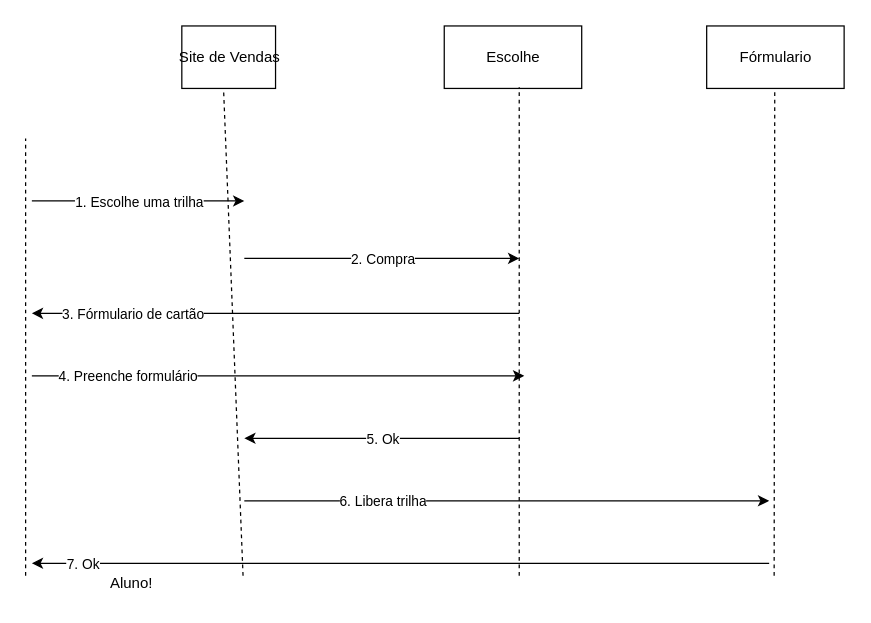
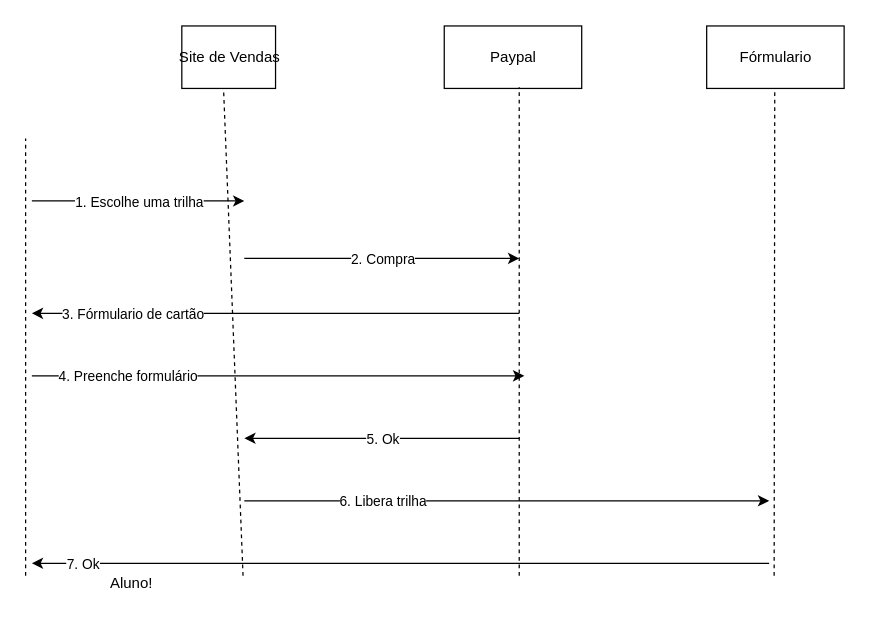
  <mxCell id="0" />
  <mxCell id="1" parent="0" />
  <mxCell id="2" value="Site de Vendas" style="html=1;" vertex="1" parent="1"><mxGeometry x="145" y="20" width="75" height="50" as="geometry" /></mxCell>
- <mxCell id="3" value="Escolhe" style="html=1;" vertex="1" parent="1"><mxGeometry x="355" y="20" width="110" height="50" as="geometry" /></mxCell>
+ <mxCell id="3" value="Paypal" style="html=1;" vertex="1" parent="1"><mxGeometry x="355" y="20" width="110" height="50" as="geometry" /></mxCell>
  <mxCell id="4" value="Fórmulario" style="html=1;" vertex="1" parent="1"><mxGeometry x="565" y="20" width="110" height="50" as="geometry" /></mxCell>
  <mxCell id="5" value="" style="endArrow=none;dashed=1;html=1;entryX=0.445;entryY=1;entryDx=0;entryDy=0;entryPerimeter=0;" edge="1" parent="1" target="2"><mxGeometry width="50" height="50" relative="1" as="geometry"><mxPoint x="194" y="460" as="sourcePoint" /><mxPoint x="195" y="80" as="targetPoint" /></mxGeometry></mxCell>
  <mxCell id="6" value="" style="endArrow=none;dashed=1;html=1;entryX=0.445;entryY=1;entryDx=0;entryDy=0;entryPerimeter=0;" edge="1" parent="1"><mxGeometry width="50" height="50" relative="1" as="geometry"><mxPoint x="415" y="460" as="sourcePoint" /><mxPoint x="415" y="69" as="targetPoint" /></mxGeometry></mxCell>
  <mxCell id="7" value="" style="endArrow=none;dashed=1;html=1;entryX=0.445;entryY=1;entryDx=0;entryDy=0;entryPerimeter=0;" edge="1" parent="1"><mxGeometry width="50" height="50" relative="1" as="geometry"><mxPoint x="619" y="460" as="sourcePoint" /><mxPoint x="619.48" y="70" as="targetPoint" /></mxGeometry></mxCell>
  <mxCell id="8" value="" style="endArrow=none;dashed=1;html=1;" edge="1" parent="1"><mxGeometry width="50" height="50" relative="1" as="geometry"><mxPoint x="20" y="460" as="sourcePoint" /><mxPoint x="20" y="110" as="targetPoint" /></mxGeometry></mxCell>
  <mxCell id="9" value="" style="endArrow=classic;html=1;" edge="1" parent="1"><mxGeometry relative="1" as="geometry"><mxPoint x="25" y="160" as="sourcePoint" /><mxPoint x="195" y="160" as="targetPoint" /><Array as="points"><mxPoint x="55" y="160" /><mxPoint x="75" y="160" /></Array></mxGeometry></mxCell>
  <mxCell id="10" value="1. Escolhe uma trilha" style="edgeLabel;resizable=0;html=1;align=center;verticalAlign=middle;" connectable="0" vertex="1" parent="9"><mxGeometry relative="1" as="geometry" /></mxCell>
  <mxCell id="11" value="" style="endArrow=classic;html=1;" edge="1" parent="1"><mxGeometry relative="1" as="geometry"><mxPoint x="195" y="206" as="sourcePoint" /><mxPoint x="415" y="206" as="targetPoint" /><Array as="points"><mxPoint x="225" y="206" /><mxPoint x="245" y="206" /></Array></mxGeometry></mxCell>
  <mxCell id="12" value="2. Compra" style="edgeLabel;resizable=0;html=1;align=center;verticalAlign=middle;" connectable="0" vertex="1" parent="11"><mxGeometry relative="1" as="geometry" /></mxCell>
  <mxCell id="13" value="" style="endArrow=classic;html=1;" edge="1" parent="1"><mxGeometry relative="1" as="geometry"><mxPoint x="415" y="250" as="sourcePoint" /><mxPoint x="25" y="250" as="targetPoint" /></mxGeometry></mxCell>
  <mxCell id="14" value="3. Fórmulario de cartão" style="edgeLabel;html=1;align=center;verticalAlign=middle;resizable=0;points=[];" vertex="1" connectable="0" parent="13"><mxGeometry x="-0.179" relative="1" as="geometry"><mxPoint x="-150" as="offset" /></mxGeometry></mxCell>
  <mxCell id="15" value="" style="endArrow=classic;html=1;" edge="1" parent="1"><mxGeometry relative="1" as="geometry"><mxPoint x="25" y="300" as="sourcePoint" /><mxPoint x="419" y="300" as="targetPoint" /></mxGeometry></mxCell>
  <mxCell id="16" value="4. Preenche formulário" style="edgeLabel;resizable=0;html=1;align=center;verticalAlign=middle;" connectable="0" vertex="1" parent="15"><mxGeometry relative="1" as="geometry"><mxPoint x="-121" as="offset" /></mxGeometry></mxCell>
  <mxCell id="17" value="" style="endArrow=classic;html=1;" edge="1" parent="1"><mxGeometry relative="1" as="geometry"><mxPoint x="415" y="350" as="sourcePoint" /><mxPoint x="195" y="350" as="targetPoint" /></mxGeometry></mxCell>
  <mxCell id="18" value="5. Ok" style="edgeLabel;resizable=0;html=1;align=center;verticalAlign=middle;" connectable="0" vertex="1" parent="17"><mxGeometry relative="1" as="geometry" /></mxCell>
  <mxCell id="19" value="" style="endArrow=classic;html=1;" edge="1" parent="1"><mxGeometry relative="1" as="geometry"><mxPoint x="195" y="400" as="sourcePoint" /><mxPoint x="615" y="400" as="targetPoint" /></mxGeometry></mxCell>
  <mxCell id="20" value="6. Libera trilha" style="edgeLabel;resizable=0;html=1;align=center;verticalAlign=middle;" connectable="0" vertex="1" parent="19"><mxGeometry relative="1" as="geometry"><mxPoint x="-100" as="offset" /></mxGeometry></mxCell>
  <mxCell id="21" value="" style="endArrow=classic;html=1;" edge="1" parent="1"><mxGeometry relative="1" as="geometry"><mxPoint x="615" y="450" as="sourcePoint" /><mxPoint x="25" y="450" as="targetPoint" /></mxGeometry></mxCell>
  <mxCell id="22" value="7. Ok" style="edgeLabel;resizable=0;html=1;align=center;verticalAlign=middle;" connectable="0" vertex="1" parent="21"><mxGeometry relative="1" as="geometry"><mxPoint x="-255" as="offset" /></mxGeometry></mxCell>
  <mxCell id="23" value="Aluno!" style="text;html=1;strokeColor=none;fillColor=none;align=center;verticalAlign=middle;whiteSpace=wrap;rounded=0;" vertex="1" parent="1"><mxGeometry x="85" y="456" width="40" height="20" as="geometry" /></mxCell>
